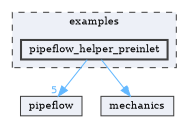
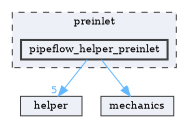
  digraph {
    compound=true
    fontname="DejaVu Serif"
    node [color=grey25 fillcolor="#edf0f7" fontname="DejaVu Serif" fontsize=10 shape=box style=filled]
    edge [color=steelblue1 fontcolor=steelblue1 fontname="DejaVu Serif" fontsize=10 labeldistance=1.5 labelfontname=Helvetica labelfontsize=10]
    n1 [height=0.2 label=pipeflow_helper_preinlet style="filled,bold" width=0.4]
-   n2 [height=0.2 label=pipeflow width=0.4]
+   n2 [height=0.2 label=helper width=0.4]
    n3 [height=0.2 label=mechanics width=0.4]
    subgraph cluster_1 {
      bgcolor="#edf0f7"
      fontsize=10
-     label=examples
+     label=preinlet
      pencolor=grey25
      style="filled,dashed"
      n1
    }
    n1 -> n2 [headlabel=5]
    n1 -> n3 [headlabel=2]
  }
